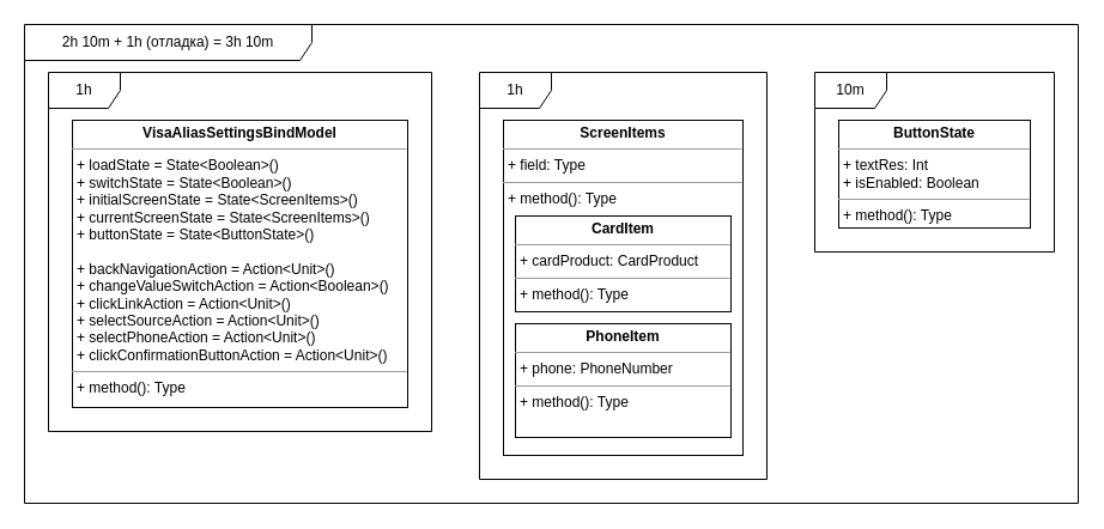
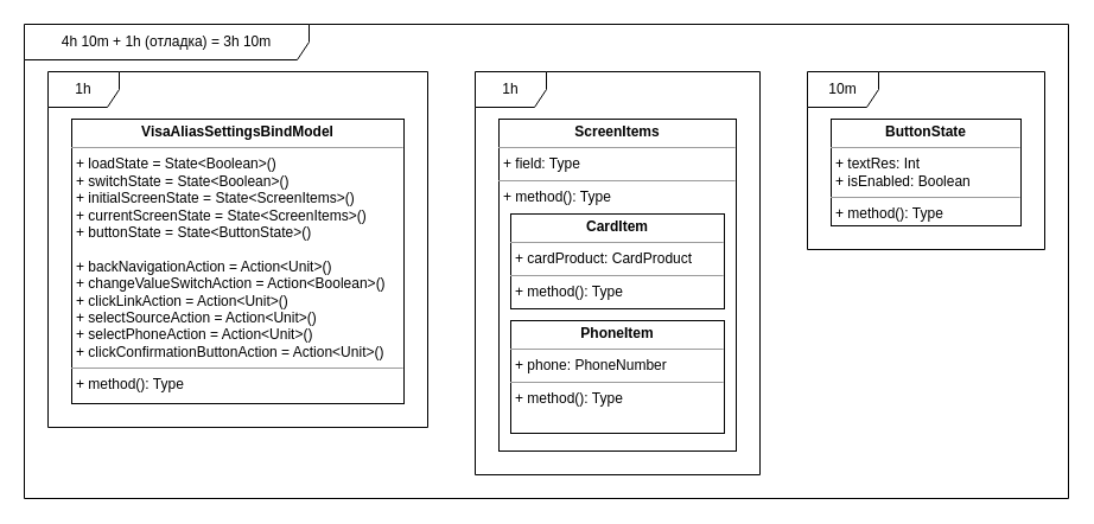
  <mxCell id="0" />
  <mxCell id="1" parent="0" />
  <mxCell id="2" value="&lt;p style=&quot;margin: 0px ; margin-top: 4px ; text-align: center&quot;&gt;&lt;b&gt;VisaAliasSettingsBindModel&lt;/b&gt;&lt;/p&gt;&lt;hr size=&quot;1&quot;&gt;&lt;p style=&quot;margin: 0px ; margin-left: 4px&quot;&gt;+ loadState = State&amp;lt;Boolean&amp;gt;()&lt;/p&gt;&lt;p style=&quot;margin: 0px ; margin-left: 4px&quot;&gt;+ switchState = State&amp;lt;Boolean&amp;gt;()&lt;/p&gt;&lt;p style=&quot;margin: 0px ; margin-left: 4px&quot;&gt;+ initialScreenState = State&amp;lt;ScreenItems&amp;gt;()&lt;/p&gt;&lt;p style=&quot;margin: 0px ; margin-left: 4px&quot;&gt;+ currentScreenState = State&amp;lt;ScreenItems&amp;gt;()&lt;/p&gt;&lt;p style=&quot;margin: 0px ; margin-left: 4px&quot;&gt;+ buttonState = State&amp;lt;ButtonState&amp;gt;()&lt;br&gt;&lt;/p&gt;&lt;p style=&quot;margin: 0px ; margin-left: 4px&quot;&gt;&lt;br&gt;&lt;/p&gt;&lt;p style=&quot;margin: 0px ; margin-left: 4px&quot;&gt;+ backNavigationAction = Action&amp;lt;Unit&amp;gt;()&lt;br&gt;&lt;/p&gt;&lt;p style=&quot;margin: 0px ; margin-left: 4px&quot;&gt;+ changeValueSwitchAction = Action&amp;lt;Boolean&amp;gt;()&lt;/p&gt;&lt;p style=&quot;margin: 0px ; margin-left: 4px&quot;&gt;+ clickLinkAction = Action&amp;lt;Unit&amp;gt;()&lt;/p&gt;&lt;p style=&quot;margin: 0px ; margin-left: 4px&quot;&gt;+ selectSourceAction = Action&amp;lt;Unit&amp;gt;()&lt;/p&gt;&lt;p style=&quot;margin: 0px ; margin-left: 4px&quot;&gt;+ selectPhoneAction = Action&amp;lt;Unit&amp;gt;()&lt;/p&gt;&lt;p style=&quot;margin: 0px ; margin-left: 4px&quot;&gt;+ clickConfirmationButtonAction = Action&amp;lt;Unit&amp;gt;()&lt;br&gt;&lt;/p&gt;&lt;hr size=&quot;1&quot;&gt;&lt;p style=&quot;margin: 0px ; margin-left: 4px&quot;&gt;+ method(): Type&lt;/p&gt;" style="verticalAlign=top;align=left;overflow=fill;fontSize=12;fontFamily=Helvetica;html=1;" vertex="1" parent="1"><mxGeometry x="60" y="100" width="280" height="240" as="geometry" /></mxCell>
  <mxCell id="3" value="&lt;p style=&quot;margin: 0px ; margin-top: 4px ; text-align: center&quot;&gt;&lt;b&gt;ScreenItems&lt;/b&gt;&lt;/p&gt;&lt;hr size=&quot;1&quot;&gt;&lt;p style=&quot;margin: 0px ; margin-left: 4px&quot;&gt;+ field: Type&lt;/p&gt;&lt;hr size=&quot;1&quot;&gt;&lt;p style=&quot;margin: 0px ; margin-left: 4px&quot;&gt;+ method(): Type&lt;/p&gt;" style="verticalAlign=top;align=left;overflow=fill;fontSize=12;fontFamily=Helvetica;html=1;" vertex="1" parent="1"><mxGeometry x="420" y="100" width="200" height="280" as="geometry" /></mxCell>
  <mxCell id="4" value="&lt;p style=&quot;margin: 0px ; margin-top: 4px ; text-align: center&quot;&gt;&lt;b&gt;CardItem&lt;/b&gt;&lt;/p&gt;&lt;hr size=&quot;1&quot;&gt;&lt;p style=&quot;margin: 0px ; margin-left: 4px&quot;&gt;+ cardProduct: CardProduct&lt;/p&gt;&lt;hr size=&quot;1&quot;&gt;&lt;p style=&quot;margin: 0px ; margin-left: 4px&quot;&gt;+ method(): Type&lt;/p&gt;" style="verticalAlign=top;align=left;overflow=fill;fontSize=12;fontFamily=Helvetica;html=1;" vertex="1" parent="1"><mxGeometry x="430" y="180" width="180" height="80" as="geometry" /></mxCell>
  <mxCell id="5" value="&lt;p style=&quot;margin: 0px ; margin-top: 4px ; text-align: center&quot;&gt;&lt;b&gt;PhoneItem&lt;/b&gt;&lt;/p&gt;&lt;hr size=&quot;1&quot;&gt;&lt;p style=&quot;margin: 0px ; margin-left: 4px&quot;&gt;+ phone: PhoneNumber&lt;/p&gt;&lt;hr size=&quot;1&quot;&gt;&lt;p style=&quot;margin: 0px ; margin-left: 4px&quot;&gt;+ method(): Type&lt;/p&gt;" style="verticalAlign=top;align=left;overflow=fill;fontSize=12;fontFamily=Helvetica;html=1;" vertex="1" parent="1"><mxGeometry x="430" y="270" width="180" height="95" as="geometry" /></mxCell>
  <mxCell id="6" value="&lt;p style=&quot;margin: 0px ; margin-top: 4px ; text-align: center&quot;&gt;&lt;b&gt;ButtonState&lt;/b&gt;&lt;/p&gt;&lt;hr size=&quot;1&quot;&gt;&lt;p style=&quot;margin: 0px ; margin-left: 4px&quot;&gt;+ textRes: Int&lt;/p&gt;&lt;p style=&quot;margin: 0px ; margin-left: 4px&quot;&gt;+ isEnabled: Boolean&lt;br&gt;&lt;/p&gt;&lt;hr size=&quot;1&quot;&gt;&lt;p style=&quot;margin: 0px ; margin-left: 4px&quot;&gt;+ method(): Type&lt;/p&gt;" style="verticalAlign=top;align=left;overflow=fill;fontSize=12;fontFamily=Helvetica;html=1;" vertex="1" parent="1"><mxGeometry x="700" y="100" width="160" height="90" as="geometry" /></mxCell>
  <mxCell id="7" value="1h" style="shape=umlFrame;whiteSpace=wrap;html=1;" vertex="1" parent="1"><mxGeometry x="40" y="60" width="320" height="300" as="geometry" /></mxCell>
  <mxCell id="8" value="1h" style="shape=umlFrame;whiteSpace=wrap;html=1;" vertex="1" parent="1"><mxGeometry x="400" y="60" width="240" height="340" as="geometry" /></mxCell>
  <mxCell id="9" value="10m" style="shape=umlFrame;whiteSpace=wrap;html=1;" vertex="1" parent="1"><mxGeometry x="680" y="60" width="200" height="150" as="geometry" /></mxCell>
- <mxCell id="10" value="2h 10m + 1h (отладка) = 3h 10m" style="shape=umlFrame;whiteSpace=wrap;html=1;width=240;height=30;" vertex="1" parent="1"><mxGeometry x="20" width="880" height="400" as="geometry" y="20" /></mxCell>
+ <mxCell id="10" value="4h 10m + 1h (отладка) = 3h 10m" style="shape=umlFrame;whiteSpace=wrap;html=1;width=240;height=30;" vertex="1" parent="1"><mxGeometry x="20" width="880" height="400" as="geometry" y="20" /></mxCell>
